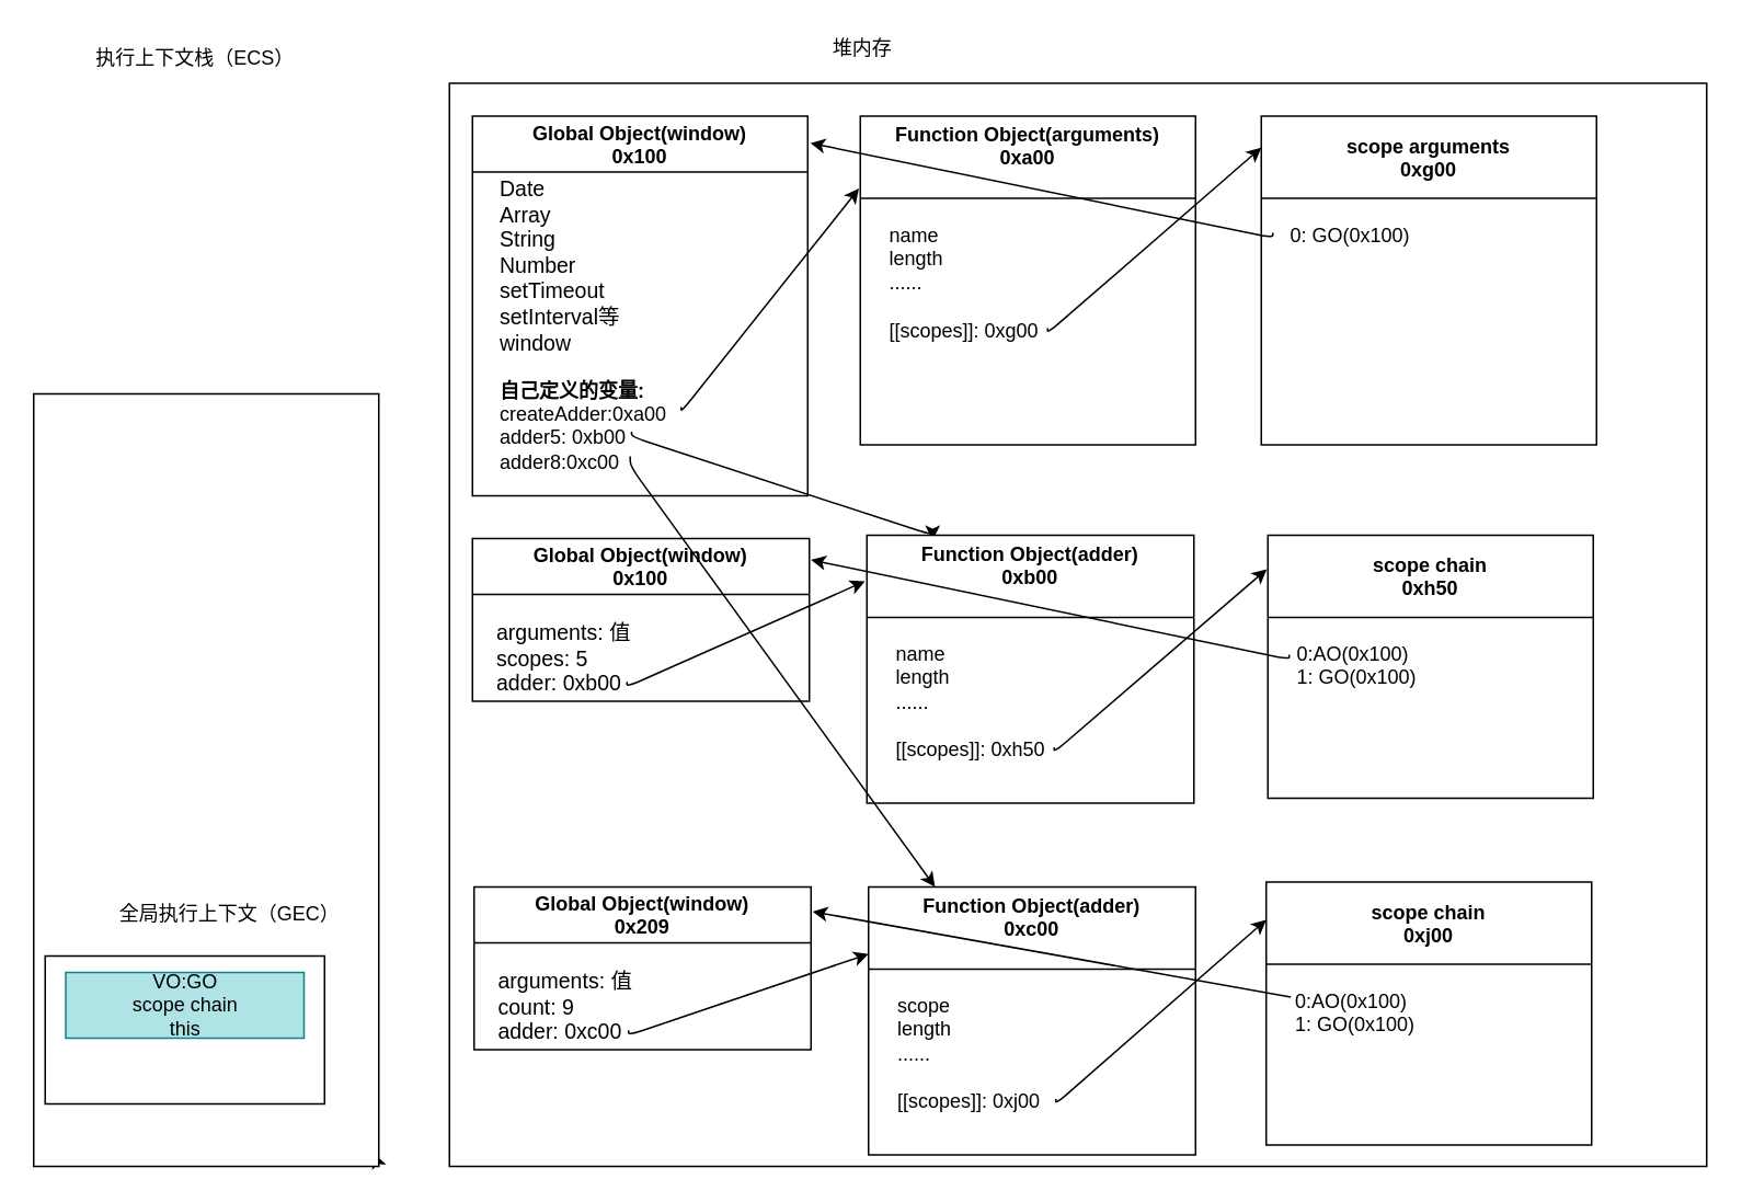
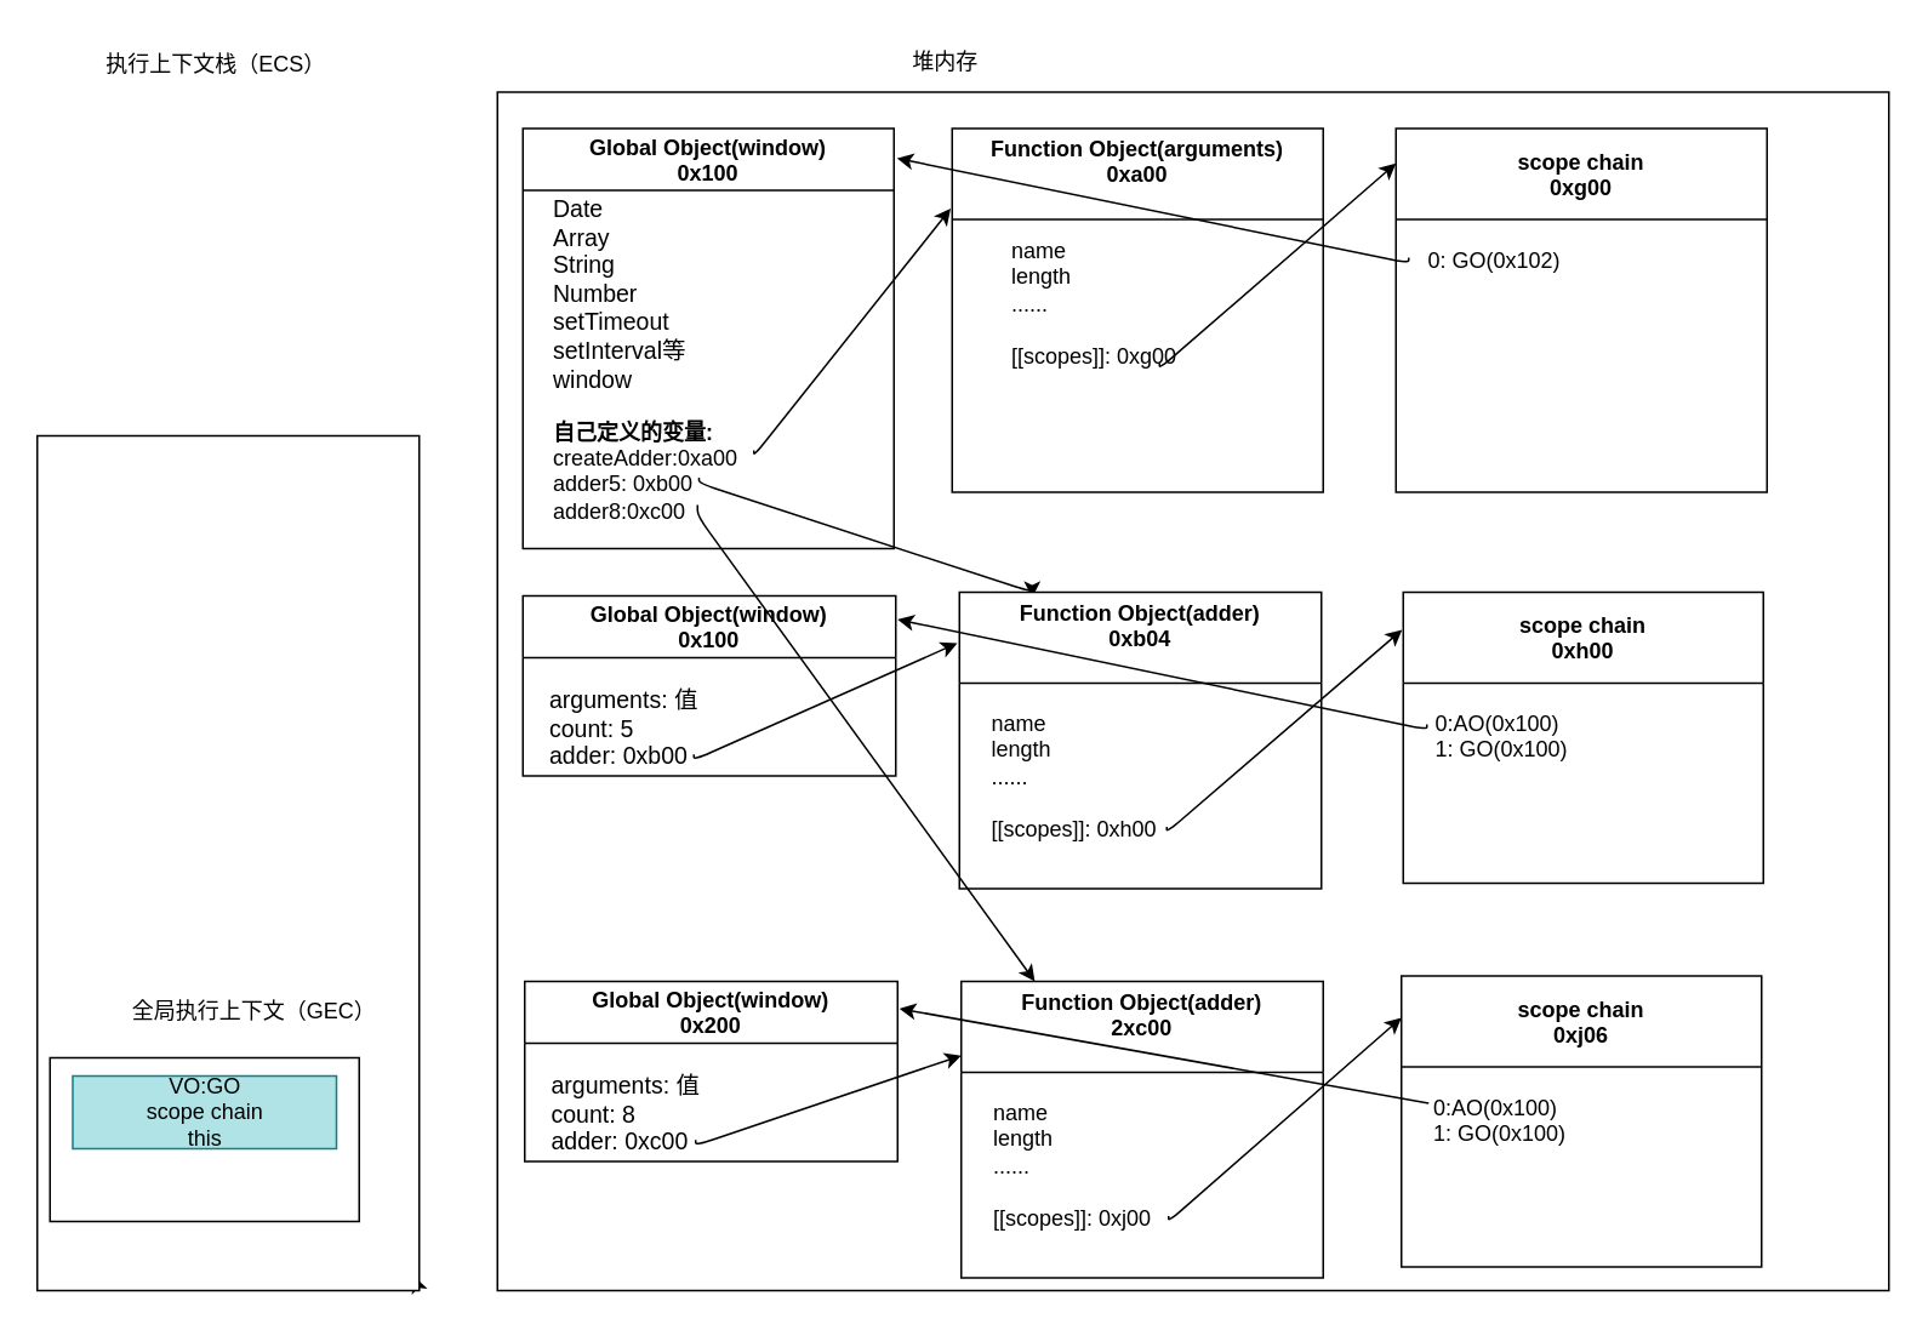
  <mxCell id="0" />
  <mxCell id="1" parent="0" />
  <mxCell id="2" style="edgeStyle=none;html=1;exitX=1;exitY=1;exitDx=0;exitDy=0;fontColor=#000000;" parent="1" source="3" edge="1"><mxGeometry relative="1" as="geometry"><mxPoint x="227" y="701" as="targetPoint" /></mxGeometry></mxCell>
  <mxCell id="3" value="" style="rounded=0;whiteSpace=wrap;html=1;fillColor=#FFFFFF;strokeColor=#000000;" parent="1" vertex="1"><mxGeometry x="20" y="239" width="210" height="470" as="geometry" /></mxCell>
  <mxCell id="4" value="" style="rounded=0;whiteSpace=wrap;html=1;strokeColor=#000000;fillColor=#FFFFFF;" parent="1" vertex="1"><mxGeometry x="273" y="50" width="765" height="659" as="geometry" /></mxCell>
  <mxCell id="5" value="执行上下文栈（ECS）" style="text;html=1;align=center;verticalAlign=middle;resizable=0;points=[];autosize=1;strokeColor=none;fillColor=none;fontColor=#000000;" parent="1" vertex="1"><mxGeometry x="48" y="20" width="140" height="30" as="geometry" /></mxCell>
  <mxCell id="6" value="" style="rounded=0;whiteSpace=wrap;html=1;strokeColor=#000000;fontColor=#000000;fillColor=#FFFFFF;" parent="1" vertex="1"><mxGeometry x="27" y="581" width="170" height="90" as="geometry" /></mxCell>
  <mxCell id="7" value="全局执行上下文（GEC）" style="text;html=1;strokeColor=none;fillColor=none;align=center;verticalAlign=middle;whiteSpace=wrap;rounded=0;fontColor=#000000;" parent="1" vertex="1"><mxGeometry x="67" y="541" width="145" height="30" as="geometry" /></mxCell>
  <mxCell id="8" value="VO:GO&lt;br&gt;scope chain&lt;br&gt;this" style="rounded=0;whiteSpace=wrap;html=1;strokeColor=#0e8088;fillColor=#b0e3e6;fontColor=#000000;" parent="1" vertex="1"><mxGeometry x="39.5" y="591" width="145" height="40" as="geometry" /></mxCell>
  <mxCell id="9" value="Function Object(arguments)&#10;0xa00&#10;" style="swimlane;strokeColor=#000000;fontColor=#000000;fillColor=#FFFFFF;startSize=50;" parent="1" vertex="1"><mxGeometry x="523" y="70" width="204" height="200" as="geometry" /></mxCell>
- <mxCell id="10" value="name&amp;nbsp;&lt;br&gt;length&lt;br&gt;......&lt;br&gt;&lt;br&gt;[[scopes]]: 0xg00" style="text;html=1;strokeColor=none;fillColor=none;align=left;verticalAlign=top;whiteSpace=wrap;rounded=0;fontColor=#000000;" parent="9" vertex="1"><mxGeometry x="16" y="59" width="165" height="130" as="geometry" /></mxCell>
+ <mxCell id="10" value="name&amp;nbsp;&lt;br&gt;length&lt;br&gt;......&lt;br&gt;&lt;br&gt;[[scopes]]: 0xg00" style="text;html=1;strokeColor=none;fillColor=none;align=left;verticalAlign=top;whiteSpace=wrap;rounded=0;fontColor=#000000;" parent="9" vertex="1"><mxGeometry x="31" y="54" width="165" height="130" as="geometry" /></mxCell>
  <mxCell id="11" value="" style="endArrow=classic;html=1;fontColor=#000000;entryX=0;entryY=0.096;entryDx=0;entryDy=0;strokeColor=#000000;entryPerimeter=0;" edge="1" parent="9" target="17"><mxGeometry width="50" height="50" relative="1" as="geometry"><mxPoint x="114" y="129" as="sourcePoint" /><mxPoint x="222.184" y="-4" as="targetPoint" /><Array as="points"><mxPoint x="114" y="132" /></Array></mxGeometry></mxCell>
  <mxCell id="12" value="" style="endArrow=classic;html=1;fontColor=#000000;entryX=-0.004;entryY=0.22;entryDx=0;entryDy=0;strokeColor=#000000;entryPerimeter=0;" parent="1" target="9" edge="1"><mxGeometry width="50" height="50" relative="1" as="geometry"><mxPoint x="414" y="247" as="sourcePoint" /><mxPoint x="487" y="113" as="targetPoint" /><Array as="points"><mxPoint x="414" y="250" /></Array></mxGeometry></mxCell>
  <mxCell id="13" value="Global Object(window)&#10;0x100" style="swimlane;strokeColor=#000000;fontColor=#000000;fillColor=#FFFFFF;startSize=34;" parent="1" vertex="1"><mxGeometry x="287" y="70" width="204" height="231" as="geometry" /></mxCell>
  <mxCell id="14" value="&lt;font style=&quot;font-size: 13px;&quot;&gt;Date&lt;br&gt;Array&lt;br&gt;String&lt;br&gt;Number&lt;br&gt;setTimeout&lt;br&gt;setInterval等&lt;br&gt;window&lt;/font&gt;&lt;br&gt;&lt;br&gt;&lt;b&gt;自己定义的变量:&lt;br&gt;&lt;/b&gt;createAdder:0xa00&lt;br&gt;adder5: 0xb00&lt;br&gt;adder8:0xc00" style="text;html=1;strokeColor=none;fillColor=none;align=left;verticalAlign=top;whiteSpace=wrap;rounded=0;fontColor=#000000;" parent="13" vertex="1"><mxGeometry x="15" y="30" width="174" height="199" as="geometry" /></mxCell>
  <mxCell id="15" value="" style="endArrow=classic;html=1;fontColor=#000000;strokeColor=#000000;" edge="1" parent="13"><mxGeometry width="50" height="50" relative="1" as="geometry"><mxPoint x="96.82" y="192" as="sourcePoint" /><mxPoint x="280" y="258" as="targetPoint" /><Array as="points"><mxPoint x="96.82" y="195" /><mxPoint x="280" y="255" /></Array></mxGeometry></mxCell>
- <mxCell id="16" value="堆内存" style="text;html=1;align=center;verticalAlign=middle;resizable=0;points=[];autosize=1;strokeColor=none;fillColor=none;fontColor=#000000;" parent="1" vertex="1"><mxGeometry x="497" y="16" width="54" height="26" as="geometry" /></mxCell>
- <mxCell id="17" value="scope arguments&#10;0xg00" style="swimlane;strokeColor=#000000;fontColor=#000000;fillColor=#FFFFFF;startSize=50;" vertex="1" parent="1"><mxGeometry x="767" y="70" width="204" height="200" as="geometry" /></mxCell>
- <mxCell id="18" value="0: GO(0x100)" style="text;html=1;strokeColor=none;fillColor=none;align=left;verticalAlign=top;whiteSpace=wrap;rounded=0;fontColor=#000000;" vertex="1" parent="17"><mxGeometry x="16" y="59" width="165" height="130" as="geometry" /></mxCell>
+ <mxCell id="16" value="堆内存" style="text;html=1;align=center;verticalAlign=middle;resizable=0;points=[];autosize=1;strokeColor=none;fillColor=none;fontColor=#000000;" parent="1" vertex="1"><mxGeometry x="492" y="21" width="54" height="26" as="geometry" /></mxCell>
+ <mxCell id="17" value="scope chain&#10;0xg00" style="swimlane;strokeColor=#000000;fontColor=#000000;fillColor=#FFFFFF;startSize=50;" vertex="1" parent="1"><mxGeometry x="767" y="70" width="204" height="200" as="geometry" /></mxCell>
+ <mxCell id="18" value="0: GO(0x102)" style="text;html=1;strokeColor=none;fillColor=none;align=left;verticalAlign=top;whiteSpace=wrap;rounded=0;fontColor=#000000;" vertex="1" parent="17"><mxGeometry x="16" y="59" width="165" height="130" as="geometry" /></mxCell>
  <mxCell id="19" value="" style="endArrow=classic;html=1;fontColor=#000000;entryX=1.008;entryY=0.071;entryDx=0;entryDy=0;strokeColor=#000000;entryPerimeter=0;" edge="1" parent="1" target="13"><mxGeometry width="50" height="50" relative="1" as="geometry"><mxPoint x="774" y="141" as="sourcePoint" /><mxPoint x="882.184" y="8" as="targetPoint" /><Array as="points"><mxPoint x="774" y="144" /></Array></mxGeometry></mxCell>
  <mxCell id="20" value="Global Object(window)&#10;0x100" style="swimlane;strokeColor=#000000;fontColor=#000000;fillColor=#FFFFFF;startSize=34;" vertex="1" parent="1"><mxGeometry x="287" y="327" width="205" height="99" as="geometry" /></mxCell>
- <mxCell id="21" value="&lt;span style=&quot;font-size: 13px;&quot;&gt;arguments: 值&lt;br&gt;scopes: 5&lt;br&gt;adder: 0xb00&lt;br&gt;&lt;/span&gt;" style="text;html=1;strokeColor=none;fillColor=none;align=left;verticalAlign=top;whiteSpace=wrap;rounded=0;fontColor=#000000;" vertex="1" parent="20"><mxGeometry x="13" y="43" width="178" height="70" as="geometry" /></mxCell>
+ <mxCell id="21" value="&lt;span style=&quot;font-size: 13px;&quot;&gt;arguments: 值&lt;br&gt;count: 5&lt;br&gt;adder: 0xb00&lt;br&gt;&lt;/span&gt;" style="text;html=1;strokeColor=none;fillColor=none;align=left;verticalAlign=top;whiteSpace=wrap;rounded=0;fontColor=#000000;" vertex="1" parent="20"><mxGeometry x="13" y="43" width="178" height="70" as="geometry" /></mxCell>
  <mxCell id="22" value="" style="endArrow=classic;html=1;fontColor=#000000;entryX=-0.006;entryY=0.172;entryDx=0;entryDy=0;strokeColor=#000000;entryPerimeter=0;" edge="1" parent="20" target="23"><mxGeometry width="50" height="50" relative="1" as="geometry"><mxPoint x="94" y="87.2" as="sourcePoint" /><mxPoint x="223.388" y="-16.0" as="targetPoint" /><Array as="points"><mxPoint x="94" y="90.2" /></Array></mxGeometry></mxCell>
- <mxCell id="23" value="Function Object(adder)&#10;0xb00&#10;" style="swimlane;strokeColor=#000000;fontColor=#000000;fillColor=#FFFFFF;startSize=50;" vertex="1" parent="1"><mxGeometry x="527" y="325" width="199" height="163" as="geometry" /></mxCell>
- <mxCell id="24" value="name&amp;nbsp;&lt;br&gt;length&lt;br&gt;......&lt;br&gt;&lt;br&gt;[[scopes]]: 0xh50" style="text;html=1;strokeColor=none;fillColor=none;align=left;verticalAlign=top;whiteSpace=wrap;rounded=0;fontColor=#000000;" vertex="1" parent="23"><mxGeometry x="16" y="59" width="159" height="106" as="geometry" /></mxCell>
+ <mxCell id="23" value="Function Object(adder)&#10;0xb04&#10;" style="swimlane;strokeColor=#000000;fontColor=#000000;fillColor=#FFFFFF;startSize=50;" vertex="1" parent="1"><mxGeometry x="527" y="325" width="199" height="163" as="geometry" /></mxCell>
+ <mxCell id="24" value="name&amp;nbsp;&lt;br&gt;length&lt;br&gt;......&lt;br&gt;&lt;br&gt;[[scopes]]: 0xh00" style="text;html=1;strokeColor=none;fillColor=none;align=left;verticalAlign=top;whiteSpace=wrap;rounded=0;fontColor=#000000;" vertex="1" parent="23"><mxGeometry x="16" y="59" width="159" height="106" as="geometry" /></mxCell>
  <mxCell id="25" value="" style="endArrow=classic;html=1;fontColor=#000000;entryX=-0.003;entryY=0.129;entryDx=0;entryDy=0;strokeColor=#000000;entryPerimeter=0;" edge="1" parent="23" target="27"><mxGeometry width="50" height="50" relative="1" as="geometry"><mxPoint x="114" y="129" as="sourcePoint" /><mxPoint x="222.184" y="-4" as="targetPoint" /><Array as="points"><mxPoint x="114" y="132" /></Array></mxGeometry></mxCell>
  <mxCell id="26" value="" style="endArrow=classic;html=1;fontColor=#000000;strokeColor=#000000;" edge="1" parent="23"><mxGeometry width="50" height="50" relative="1" as="geometry"><mxPoint x="257" y="72.6" as="sourcePoint" /><mxPoint x="-34" y="15" as="targetPoint" /><Array as="points"><mxPoint x="257" y="75.6" /></Array></mxGeometry></mxCell>
- <mxCell id="27" value="scope chain&#10;0xh50" style="swimlane;strokeColor=#000000;fontColor=#000000;fillColor=#FFFFFF;startSize=50;" vertex="1" parent="1"><mxGeometry x="771" y="325" width="198" height="160" as="geometry" /></mxCell>
+ <mxCell id="27" value="scope chain&#10;0xh00" style="swimlane;strokeColor=#000000;fontColor=#000000;fillColor=#FFFFFF;startSize=50;" vertex="1" parent="1"><mxGeometry x="771" y="325" width="198" height="160" as="geometry" /></mxCell>
  <mxCell id="28" value="0:AO(0x100)&lt;br&gt;1: GO(0x100)" style="text;html=1;strokeColor=none;fillColor=none;align=left;verticalAlign=top;whiteSpace=wrap;rounded=0;fontColor=#000000;" vertex="1" parent="27"><mxGeometry x="16" y="59" width="156" height="83" as="geometry" /></mxCell>
- <mxCell id="29" value="Global Object(window)&#10;0x209" style="swimlane;strokeColor=#000000;fontColor=#000000;fillColor=#FFFFFF;startSize=34;" vertex="1" parent="1"><mxGeometry x="288" y="539" width="205" height="99" as="geometry" /></mxCell>
- <mxCell id="30" value="&lt;span style=&quot;font-size: 13px;&quot;&gt;arguments: 值&lt;br&gt;count: 9&lt;br&gt;adder: 0xc00&lt;br&gt;&lt;/span&gt;" style="text;html=1;strokeColor=none;fillColor=none;align=left;verticalAlign=top;whiteSpace=wrap;rounded=0;fontColor=#000000;" vertex="1" parent="29"><mxGeometry x="13" y="43" width="178" height="70" as="geometry" /></mxCell>
+ <mxCell id="29" value="Global Object(window)&#10;0x200" style="swimlane;strokeColor=#000000;fontColor=#000000;fillColor=#FFFFFF;startSize=34;" vertex="1" parent="1"><mxGeometry x="288" y="539" width="205" height="99" as="geometry" /></mxCell>
+ <mxCell id="30" value="&lt;span style=&quot;font-size: 13px;&quot;&gt;arguments: 值&lt;br&gt;count: 8&lt;br&gt;adder: 0xc00&lt;br&gt;&lt;/span&gt;" style="text;html=1;strokeColor=none;fillColor=none;align=left;verticalAlign=top;whiteSpace=wrap;rounded=0;fontColor=#000000;" vertex="1" parent="29"><mxGeometry x="13" y="43" width="178" height="70" as="geometry" /></mxCell>
  <mxCell id="31" value="" style="endArrow=classic;html=1;fontColor=#000000;entryX=0;entryY=0.25;entryDx=0;entryDy=0;strokeColor=#000000;" edge="1" parent="29" target="32"><mxGeometry width="50" height="50" relative="1" as="geometry"><mxPoint x="94" y="87.2" as="sourcePoint" /><mxPoint x="223.388" y="-16.0" as="targetPoint" /><Array as="points"><mxPoint x="94" y="90.2" /></Array></mxGeometry></mxCell>
- <mxCell id="32" value="Function Object(adder)&#10;0xc00&#10;" style="swimlane;strokeColor=#000000;fontColor=#000000;fillColor=#FFFFFF;startSize=50;" vertex="1" parent="1"><mxGeometry x="528" y="539" width="199" height="163" as="geometry" /></mxCell>
- <mxCell id="33" value="scope&amp;nbsp;&lt;br&gt;length&lt;br&gt;......&lt;br&gt;&lt;br&gt;[[scopes]]: 0xj00" style="text;html=1;strokeColor=none;fillColor=none;align=left;verticalAlign=top;whiteSpace=wrap;rounded=0;fontColor=#000000;" vertex="1" parent="32"><mxGeometry x="16" y="59" width="159" height="106" as="geometry" /></mxCell>
+ <mxCell id="32" value="Function Object(adder)&#10;2xc00&#10;" style="swimlane;strokeColor=#000000;fontColor=#000000;fillColor=#FFFFFF;startSize=50;" vertex="1" parent="1"><mxGeometry x="528" y="539" width="199" height="163" as="geometry" /></mxCell>
+ <mxCell id="33" value="name&amp;nbsp;&lt;br&gt;length&lt;br&gt;......&lt;br&gt;&lt;br&gt;[[scopes]]: 0xj00" style="text;html=1;strokeColor=none;fillColor=none;align=left;verticalAlign=top;whiteSpace=wrap;rounded=0;fontColor=#000000;" vertex="1" parent="32"><mxGeometry x="16" y="59" width="159" height="106" as="geometry" /></mxCell>
  <mxCell id="34" value="" style="endArrow=classic;html=1;fontColor=#000000;strokeColor=#000000;" edge="1" parent="32"><mxGeometry width="50" height="50" relative="1" as="geometry"><mxPoint x="114" y="129" as="sourcePoint" /><mxPoint x="242" y="20" as="targetPoint" /><Array as="points"><mxPoint x="114" y="132" /></Array></mxGeometry></mxCell>
  <mxCell id="35" value="" style="endArrow=classic;html=1;fontColor=#000000;strokeColor=#000000;" edge="1" parent="32"><mxGeometry width="50" height="50" relative="1" as="geometry"><mxPoint x="257" y="67" as="sourcePoint" /><mxPoint x="-34" y="15" as="targetPoint" /><Array as="points" /></mxGeometry></mxCell>
- <mxCell id="36" value="scope chain&#10;0xj00" style="swimlane;strokeColor=#000000;fontColor=#000000;fillColor=#FFFFFF;startSize=50;" vertex="1" parent="1"><mxGeometry x="770" y="536" width="198" height="160" as="geometry" /></mxCell>
+ <mxCell id="36" value="scope chain&#10;0xj06" style="swimlane;strokeColor=#000000;fontColor=#000000;fillColor=#FFFFFF;startSize=50;" vertex="1" parent="1"><mxGeometry x="770" y="536" width="198" height="160" as="geometry" /></mxCell>
  <mxCell id="37" value="0:AO(0x100)&lt;br&gt;1: GO(0x100)" style="text;html=1;strokeColor=none;fillColor=none;align=left;verticalAlign=top;whiteSpace=wrap;rounded=0;fontColor=#000000;" vertex="1" parent="36"><mxGeometry x="16" y="59" width="156" height="83" as="geometry" /></mxCell>
  <mxCell id="38" value="" style="endArrow=classic;html=1;fontColor=#000000;strokeColor=#000000;" edge="1" parent="1" target="32"><mxGeometry width="50" height="50" relative="1" as="geometry"><mxPoint x="383" y="277" as="sourcePoint" /><mxPoint x="510.184" y="155" as="targetPoint" /><Array as="points"><mxPoint x="383" y="283" /></Array></mxGeometry></mxCell>
